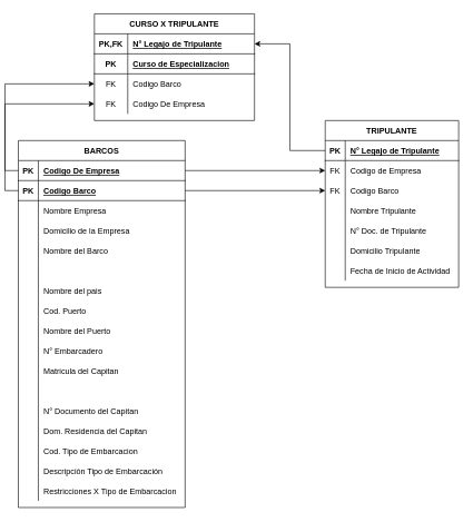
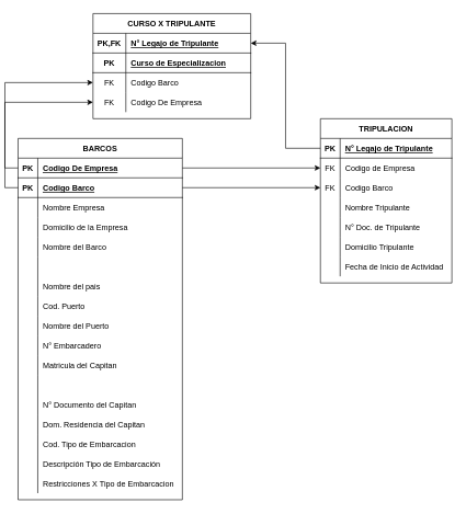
  <mxCell id="0" />
  <mxCell id="1" parent="0" />
  <mxCell id="2" value="BARCOS" style="shape=table;startSize=30;container=1;collapsible=1;childLayout=tableLayout;fixedRows=1;rowLines=0;fontStyle=1;align=center;resizeLast=1;" parent="1" vertex="1"><mxGeometry x="20" y="210" width="250" height="550" as="geometry" /></mxCell>
  <mxCell id="3" value="" style="shape=partialRectangle;collapsible=0;dropTarget=0;pointerEvents=0;fillColor=none;top=0;left=0;bottom=1;right=0;points=[[0,0.5],[1,0.5]];portConstraint=eastwest;" parent="2" vertex="1"><mxGeometry y="30" width="250" height="30" as="geometry" /></mxCell>
  <mxCell id="4" value="PK" style="shape=partialRectangle;connectable=0;fillColor=none;top=0;left=0;bottom=0;right=0;fontStyle=1;overflow=hidden;" parent="3" vertex="1"><mxGeometry width="30" height="30" as="geometry" /></mxCell>
  <mxCell id="5" value="Codigo De Empresa" style="shape=partialRectangle;connectable=0;fillColor=none;top=0;left=0;bottom=0;right=0;align=left;spacingLeft=6;fontStyle=5;overflow=hidden;" parent="3" vertex="1"><mxGeometry x="30" width="220" height="30" as="geometry" /></mxCell>
  <mxCell id="6" value="" style="shape=partialRectangle;collapsible=0;dropTarget=0;pointerEvents=0;fillColor=none;top=0;left=0;bottom=1;right=0;points=[[0,0.5],[1,0.5]];portConstraint=eastwest;" vertex="1" parent="2"><mxGeometry y="60" width="250" height="30" as="geometry" /></mxCell>
  <mxCell id="7" value="PK" style="shape=partialRectangle;connectable=0;fillColor=none;top=0;left=0;bottom=0;right=0;fontStyle=1;overflow=hidden;" vertex="1" parent="6"><mxGeometry width="30" height="30" as="geometry" /></mxCell>
  <mxCell id="8" value="Codigo Barco" style="shape=partialRectangle;connectable=0;fillColor=none;top=0;left=0;bottom=0;right=0;align=left;spacingLeft=6;fontStyle=5;overflow=hidden;" vertex="1" parent="6"><mxGeometry x="30" width="220" height="30" as="geometry" /></mxCell>
  <mxCell id="9" value="" style="shape=partialRectangle;collapsible=0;dropTarget=0;pointerEvents=0;fillColor=none;top=0;left=0;bottom=0;right=0;points=[[0,0.5],[1,0.5]];portConstraint=eastwest;" parent="2" vertex="1"><mxGeometry y="90" width="250" height="30" as="geometry" /></mxCell>
  <mxCell id="10" value="" style="shape=partialRectangle;connectable=0;fillColor=none;top=0;left=0;bottom=0;right=0;editable=1;overflow=hidden;" parent="9" vertex="1"><mxGeometry width="30" height="30" as="geometry" /></mxCell>
  <mxCell id="11" value="Nombre Empresa" style="shape=partialRectangle;connectable=0;fillColor=none;top=0;left=0;bottom=0;right=0;align=left;spacingLeft=6;overflow=hidden;" parent="9" vertex="1"><mxGeometry x="30" width="220" height="30" as="geometry" /></mxCell>
  <mxCell id="12" value="" style="shape=partialRectangle;collapsible=0;dropTarget=0;pointerEvents=0;fillColor=none;top=0;left=0;bottom=0;right=0;points=[[0,0.5],[1,0.5]];portConstraint=eastwest;" parent="2" vertex="1"><mxGeometry y="120" width="250" height="30" as="geometry" /></mxCell>
  <mxCell id="13" value="" style="shape=partialRectangle;connectable=0;fillColor=none;top=0;left=0;bottom=0;right=0;editable=1;overflow=hidden;" parent="12" vertex="1"><mxGeometry width="30" height="30" as="geometry" /></mxCell>
  <mxCell id="14" value="Domicilio de la Empresa" style="shape=partialRectangle;connectable=0;fillColor=none;top=0;left=0;bottom=0;right=0;align=left;spacingLeft=6;overflow=hidden;" parent="12" vertex="1"><mxGeometry x="30" width="220" height="30" as="geometry" /></mxCell>
  <mxCell id="15" value="" style="shape=partialRectangle;collapsible=0;dropTarget=0;pointerEvents=0;fillColor=none;top=0;left=0;bottom=0;right=0;points=[[0,0.5],[1,0.5]];portConstraint=eastwest;" parent="2" vertex="1"><mxGeometry y="150" width="250" height="30" as="geometry" /></mxCell>
  <mxCell id="16" value="" style="shape=partialRectangle;connectable=0;fillColor=none;top=0;left=0;bottom=0;right=0;editable=1;overflow=hidden;" parent="15" vertex="1"><mxGeometry width="30" height="30" as="geometry" /></mxCell>
  <mxCell id="17" value="Nombre del Barco" style="shape=partialRectangle;connectable=0;fillColor=none;top=0;left=0;bottom=0;right=0;align=left;spacingLeft=6;overflow=hidden;" parent="15" vertex="1"><mxGeometry x="30" width="220" height="30" as="geometry" /></mxCell>
  <mxCell id="18" value="" style="shape=partialRectangle;collapsible=0;dropTarget=0;pointerEvents=0;fillColor=none;top=0;left=0;bottom=0;right=0;points=[[0,0.5],[1,0.5]];portConstraint=eastwest;" parent="2" vertex="1"><mxGeometry y="180" width="250" height="30" as="geometry" /></mxCell>
  <mxCell id="19" value="" style="shape=partialRectangle;connectable=0;fillColor=none;top=0;left=0;bottom=0;right=0;editable=1;overflow=hidden;" parent="18" vertex="1"><mxGeometry width="30" height="30" as="geometry" /></mxCell>
  <mxCell id="20" value="" style="shape=partialRectangle;collapsible=0;dropTarget=0;pointerEvents=0;fillColor=none;top=0;left=0;bottom=0;right=0;points=[[0,0.5],[1,0.5]];portConstraint=eastwest;" parent="2" vertex="1"><mxGeometry y="210" width="250" height="30" as="geometry" /></mxCell>
  <mxCell id="21" value="" style="shape=partialRectangle;connectable=0;fillColor=none;top=0;left=0;bottom=0;right=0;editable=1;overflow=hidden;" parent="20" vertex="1"><mxGeometry width="30" height="30" as="geometry" /></mxCell>
  <mxCell id="22" value="Nombre del pais" style="shape=partialRectangle;connectable=0;fillColor=none;top=0;left=0;bottom=0;right=0;align=left;spacingLeft=6;overflow=hidden;" parent="20" vertex="1"><mxGeometry x="30" width="220" height="30" as="geometry" /></mxCell>
  <mxCell id="23" value="" style="shape=partialRectangle;collapsible=0;dropTarget=0;pointerEvents=0;fillColor=none;top=0;left=0;bottom=0;right=0;points=[[0,0.5],[1,0.5]];portConstraint=eastwest;" parent="2" vertex="1"><mxGeometry y="240" width="250" height="30" as="geometry" /></mxCell>
  <mxCell id="24" value="" style="shape=partialRectangle;connectable=0;fillColor=none;top=0;left=0;bottom=0;right=0;editable=1;overflow=hidden;" parent="23" vertex="1"><mxGeometry width="30" height="30" as="geometry" /></mxCell>
  <mxCell id="25" value="Cod. Puerto" style="shape=partialRectangle;connectable=0;fillColor=none;top=0;left=0;bottom=0;right=0;align=left;spacingLeft=6;overflow=hidden;" parent="23" vertex="1"><mxGeometry x="30" width="220" height="30" as="geometry" /></mxCell>
  <mxCell id="26" value="" style="shape=partialRectangle;collapsible=0;dropTarget=0;pointerEvents=0;fillColor=none;top=0;left=0;bottom=0;right=0;points=[[0,0.5],[1,0.5]];portConstraint=eastwest;" parent="2" vertex="1"><mxGeometry y="270" width="250" height="30" as="geometry" /></mxCell>
  <mxCell id="27" value="" style="shape=partialRectangle;connectable=0;fillColor=none;top=0;left=0;bottom=0;right=0;editable=1;overflow=hidden;" parent="26" vertex="1"><mxGeometry width="30" height="30" as="geometry" /></mxCell>
  <mxCell id="28" value="Nombre del Puerto" style="shape=partialRectangle;connectable=0;fillColor=none;top=0;left=0;bottom=0;right=0;align=left;spacingLeft=6;overflow=hidden;" parent="26" vertex="1"><mxGeometry x="30" width="220" height="30" as="geometry" /></mxCell>
  <mxCell id="29" value="" style="shape=partialRectangle;collapsible=0;dropTarget=0;pointerEvents=0;fillColor=none;top=0;left=0;bottom=0;right=0;points=[[0,0.5],[1,0.5]];portConstraint=eastwest;" parent="2" vertex="1"><mxGeometry y="300" width="250" height="30" as="geometry" /></mxCell>
  <mxCell id="30" value="" style="shape=partialRectangle;connectable=0;fillColor=none;top=0;left=0;bottom=0;right=0;editable=1;overflow=hidden;" parent="29" vertex="1"><mxGeometry width="30" height="30" as="geometry" /></mxCell>
  <mxCell id="31" value="N° Embarcadero" style="shape=partialRectangle;connectable=0;fillColor=none;top=0;left=0;bottom=0;right=0;align=left;spacingLeft=6;overflow=hidden;" parent="29" vertex="1"><mxGeometry x="30" width="220" height="30" as="geometry" /></mxCell>
  <mxCell id="32" value="" style="shape=partialRectangle;collapsible=0;dropTarget=0;pointerEvents=0;fillColor=none;top=0;left=0;bottom=0;right=0;points=[[0,0.5],[1,0.5]];portConstraint=eastwest;" parent="2" vertex="1"><mxGeometry y="330" width="250" height="30" as="geometry" /></mxCell>
  <mxCell id="33" value="" style="shape=partialRectangle;connectable=0;fillColor=none;top=0;left=0;bottom=0;right=0;editable=1;overflow=hidden;" parent="32" vertex="1"><mxGeometry width="30" height="30" as="geometry" /></mxCell>
  <mxCell id="34" value="Matricula del Capitan" style="shape=partialRectangle;connectable=0;fillColor=none;top=0;left=0;bottom=0;right=0;align=left;spacingLeft=6;overflow=hidden;" parent="32" vertex="1"><mxGeometry x="30" width="220" height="30" as="geometry" /></mxCell>
  <mxCell id="35" value="" style="shape=partialRectangle;collapsible=0;dropTarget=0;pointerEvents=0;fillColor=none;top=0;left=0;bottom=0;right=0;points=[[0,0.5],[1,0.5]];portConstraint=eastwest;" parent="2" vertex="1"><mxGeometry y="360" width="250" height="30" as="geometry" /></mxCell>
  <mxCell id="36" value="" style="shape=partialRectangle;connectable=0;fillColor=none;top=0;left=0;bottom=0;right=0;editable=1;overflow=hidden;" parent="35" vertex="1"><mxGeometry width="30" height="30" as="geometry" /></mxCell>
  <mxCell id="37" value="" style="shape=partialRectangle;collapsible=0;dropTarget=0;pointerEvents=0;fillColor=none;top=0;left=0;bottom=0;right=0;points=[[0,0.5],[1,0.5]];portConstraint=eastwest;" parent="2" vertex="1"><mxGeometry y="390" width="250" height="30" as="geometry" /></mxCell>
  <mxCell id="38" value="" style="shape=partialRectangle;connectable=0;fillColor=none;top=0;left=0;bottom=0;right=0;editable=1;overflow=hidden;" parent="37" vertex="1"><mxGeometry width="30" height="30" as="geometry" /></mxCell>
  <mxCell id="39" value="N° Documento del Capitan" style="shape=partialRectangle;connectable=0;fillColor=none;top=0;left=0;bottom=0;right=0;align=left;spacingLeft=6;overflow=hidden;" parent="37" vertex="1"><mxGeometry x="30" width="220" height="30" as="geometry" /></mxCell>
  <mxCell id="40" value="" style="shape=partialRectangle;collapsible=0;dropTarget=0;pointerEvents=0;fillColor=none;top=0;left=0;bottom=0;right=0;points=[[0,0.5],[1,0.5]];portConstraint=eastwest;" parent="2" vertex="1"><mxGeometry y="420" width="250" height="30" as="geometry" /></mxCell>
  <mxCell id="41" value="" style="shape=partialRectangle;connectable=0;fillColor=none;top=0;left=0;bottom=0;right=0;editable=1;overflow=hidden;" parent="40" vertex="1"><mxGeometry width="30" height="30" as="geometry" /></mxCell>
  <mxCell id="42" value="Dom. Residencia del Capitan" style="shape=partialRectangle;connectable=0;fillColor=none;top=0;left=0;bottom=0;right=0;align=left;spacingLeft=6;overflow=hidden;" parent="40" vertex="1"><mxGeometry x="30" width="220" height="30" as="geometry" /></mxCell>
  <mxCell id="43" value="" style="shape=partialRectangle;collapsible=0;dropTarget=0;pointerEvents=0;fillColor=none;top=0;left=0;bottom=0;right=0;points=[[0,0.5],[1,0.5]];portConstraint=eastwest;" parent="2" vertex="1"><mxGeometry y="450" width="250" height="30" as="geometry" /></mxCell>
  <mxCell id="44" value="" style="shape=partialRectangle;connectable=0;fillColor=none;top=0;left=0;bottom=0;right=0;editable=1;overflow=hidden;" parent="43" vertex="1"><mxGeometry width="30" height="30" as="geometry" /></mxCell>
  <mxCell id="45" value="Cod. Tipo de Embarcacion" style="shape=partialRectangle;connectable=0;fillColor=none;top=0;left=0;bottom=0;right=0;align=left;spacingLeft=6;overflow=hidden;" parent="43" vertex="1"><mxGeometry x="30" width="220" height="30" as="geometry" /></mxCell>
  <mxCell id="46" value="" style="shape=partialRectangle;collapsible=0;dropTarget=0;pointerEvents=0;fillColor=none;top=0;left=0;bottom=0;right=0;points=[[0,0.5],[1,0.5]];portConstraint=eastwest;" parent="2" vertex="1"><mxGeometry y="480" width="250" height="30" as="geometry" /></mxCell>
  <mxCell id="47" value="" style="shape=partialRectangle;connectable=0;fillColor=none;top=0;left=0;bottom=0;right=0;editable=1;overflow=hidden;" parent="46" vertex="1"><mxGeometry width="30" height="30" as="geometry" /></mxCell>
  <mxCell id="48" value="Descripción Tipo de Embarcación" style="shape=partialRectangle;connectable=0;fillColor=none;top=0;left=0;bottom=0;right=0;align=left;spacingLeft=6;overflow=hidden;" parent="46" vertex="1"><mxGeometry x="30" width="220" height="30" as="geometry" /></mxCell>
  <mxCell id="49" value="" style="shape=partialRectangle;collapsible=0;dropTarget=0;pointerEvents=0;fillColor=none;top=0;left=0;bottom=0;right=0;points=[[0,0.5],[1,0.5]];portConstraint=eastwest;" parent="2" vertex="1"><mxGeometry y="510" width="250" height="30" as="geometry" /></mxCell>
  <mxCell id="50" value="" style="shape=partialRectangle;connectable=0;fillColor=none;top=0;left=0;bottom=0;right=0;editable=1;overflow=hidden;" parent="49" vertex="1"><mxGeometry width="30" height="30" as="geometry" /></mxCell>
  <mxCell id="51" value="Restricciones X Tipo de Embarcacion" style="shape=partialRectangle;connectable=0;fillColor=none;top=0;left=0;bottom=0;right=0;align=left;spacingLeft=6;overflow=hidden;" parent="49" vertex="1"><mxGeometry x="30" width="220" height="30" as="geometry" /></mxCell>
- <mxCell id="52" value="TRIPULANTE" style="shape=table;startSize=30;container=1;collapsible=1;childLayout=tableLayout;fixedRows=1;rowLines=0;fontStyle=1;align=center;resizeLast=1;" parent="1" vertex="1"><mxGeometry x="480" y="180" width="200" height="250" as="geometry" /></mxCell>
+ <mxCell id="52" value="TRIPULACION" style="shape=table;startSize=30;container=1;collapsible=1;childLayout=tableLayout;fixedRows=1;rowLines=0;fontStyle=1;align=center;resizeLast=1;" parent="1" vertex="1"><mxGeometry x="480" y="180" width="200" height="250" as="geometry" /></mxCell>
  <mxCell id="53" value="" style="shape=partialRectangle;collapsible=0;dropTarget=0;pointerEvents=0;fillColor=none;top=0;left=0;bottom=1;right=0;points=[[0,0.5],[1,0.5]];portConstraint=eastwest;" parent="52" vertex="1"><mxGeometry y="30" width="200" height="30" as="geometry" /></mxCell>
  <mxCell id="54" value="PK" style="shape=partialRectangle;connectable=0;fillColor=none;top=0;left=0;bottom=0;right=0;fontStyle=1;overflow=hidden;" parent="53" vertex="1"><mxGeometry width="30" height="30" as="geometry" /></mxCell>
  <mxCell id="55" value="N° Legajo de Tripulante" style="shape=partialRectangle;connectable=0;fillColor=none;top=0;left=0;bottom=0;right=0;align=left;spacingLeft=6;fontStyle=5;overflow=hidden;" parent="53" vertex="1"><mxGeometry x="30" width="170" height="30" as="geometry" /></mxCell>
  <mxCell id="56" value="" style="shape=partialRectangle;collapsible=0;dropTarget=0;pointerEvents=0;fillColor=none;top=0;left=0;bottom=0;right=0;points=[[0,0.5],[1,0.5]];portConstraint=eastwest;" parent="52" vertex="1"><mxGeometry y="60" width="200" height="30" as="geometry" /></mxCell>
  <mxCell id="57" value="FK" style="shape=partialRectangle;connectable=0;fillColor=none;top=0;left=0;bottom=0;right=0;fontStyle=0;overflow=hidden;" parent="56" vertex="1"><mxGeometry width="30" height="30" as="geometry" /></mxCell>
  <mxCell id="58" value="Codigo de Empresa" style="shape=partialRectangle;connectable=0;fillColor=none;top=0;left=0;bottom=0;right=0;align=left;spacingLeft=6;fontStyle=0;overflow=hidden;" parent="56" vertex="1"><mxGeometry x="30" width="170" height="30" as="geometry" /></mxCell>
  <mxCell id="59" value="" style="shape=partialRectangle;collapsible=0;dropTarget=0;pointerEvents=0;fillColor=none;top=0;left=0;bottom=0;right=0;points=[[0,0.5],[1,0.5]];portConstraint=eastwest;" vertex="1" parent="52"><mxGeometry y="90" width="200" height="30" as="geometry" /></mxCell>
  <mxCell id="60" value="FK" style="shape=partialRectangle;connectable=0;fillColor=none;top=0;left=0;bottom=0;right=0;fontStyle=0;overflow=hidden;" vertex="1" parent="59"><mxGeometry width="30" height="30" as="geometry" /></mxCell>
  <mxCell id="61" value="Codigo Barco" style="shape=partialRectangle;connectable=0;fillColor=none;top=0;left=0;bottom=0;right=0;align=left;spacingLeft=6;fontStyle=0;overflow=hidden;" vertex="1" parent="59"><mxGeometry x="30" width="170" height="30" as="geometry" /></mxCell>
  <mxCell id="62" value="" style="shape=partialRectangle;collapsible=0;dropTarget=0;pointerEvents=0;fillColor=none;top=0;left=0;bottom=0;right=0;points=[[0,0.5],[1,0.5]];portConstraint=eastwest;" parent="52" vertex="1"><mxGeometry y="120" width="200" height="30" as="geometry" /></mxCell>
  <mxCell id="63" value="" style="shape=partialRectangle;connectable=0;fillColor=none;top=0;left=0;bottom=0;right=0;editable=1;overflow=hidden;" parent="62" vertex="1"><mxGeometry width="30" height="30" as="geometry" /></mxCell>
  <mxCell id="64" value="Nombre Tripulante" style="shape=partialRectangle;connectable=0;fillColor=none;top=0;left=0;bottom=0;right=0;align=left;spacingLeft=6;overflow=hidden;" parent="62" vertex="1"><mxGeometry x="30" width="170" height="30" as="geometry" /></mxCell>
  <mxCell id="65" value="" style="shape=partialRectangle;collapsible=0;dropTarget=0;pointerEvents=0;fillColor=none;top=0;left=0;bottom=0;right=0;points=[[0,0.5],[1,0.5]];portConstraint=eastwest;" parent="52" vertex="1"><mxGeometry y="150" width="200" height="30" as="geometry" /></mxCell>
  <mxCell id="66" value="" style="shape=partialRectangle;connectable=0;fillColor=none;top=0;left=0;bottom=0;right=0;editable=1;overflow=hidden;" parent="65" vertex="1"><mxGeometry width="30" height="30" as="geometry" /></mxCell>
  <mxCell id="67" value="N° Doc. de Tripulante" style="shape=partialRectangle;connectable=0;fillColor=none;top=0;left=0;bottom=0;right=0;align=left;spacingLeft=6;overflow=hidden;" parent="65" vertex="1"><mxGeometry x="30" width="170" height="30" as="geometry" /></mxCell>
  <mxCell id="68" value="" style="shape=partialRectangle;collapsible=0;dropTarget=0;pointerEvents=0;fillColor=none;top=0;left=0;bottom=0;right=0;points=[[0,0.5],[1,0.5]];portConstraint=eastwest;" parent="52" vertex="1"><mxGeometry y="180" width="200" height="30" as="geometry" /></mxCell>
  <mxCell id="69" value="" style="shape=partialRectangle;connectable=0;fillColor=none;top=0;left=0;bottom=0;right=0;editable=1;overflow=hidden;" parent="68" vertex="1"><mxGeometry width="30" height="30" as="geometry" /></mxCell>
  <mxCell id="70" value="Domicilio Tripulante" style="shape=partialRectangle;connectable=0;fillColor=none;top=0;left=0;bottom=0;right=0;align=left;spacingLeft=6;overflow=hidden;" parent="68" vertex="1"><mxGeometry x="30" width="170" height="30" as="geometry" /></mxCell>
  <mxCell id="71" value="" style="shape=partialRectangle;collapsible=0;dropTarget=0;pointerEvents=0;fillColor=none;top=0;left=0;bottom=0;right=0;points=[[0,0.5],[1,0.5]];portConstraint=eastwest;" parent="52" vertex="1"><mxGeometry y="210" width="200" height="30" as="geometry" /></mxCell>
  <mxCell id="72" value="" style="shape=partialRectangle;connectable=0;fillColor=none;top=0;left=0;bottom=0;right=0;editable=1;overflow=hidden;" parent="71" vertex="1"><mxGeometry width="30" height="30" as="geometry" /></mxCell>
  <mxCell id="73" value="Fecha de Inicio de Actividad" style="shape=partialRectangle;connectable=0;fillColor=none;top=0;left=0;bottom=0;right=0;align=left;spacingLeft=6;overflow=hidden;" parent="71" vertex="1"><mxGeometry x="30" width="170" height="30" as="geometry" /></mxCell>
  <mxCell id="74" value="CURSO X TRIPULANTE" style="shape=table;startSize=30;container=1;collapsible=1;childLayout=tableLayout;fixedRows=1;rowLines=0;fontStyle=1;align=center;resizeLast=1;" parent="1" vertex="1"><mxGeometry x="134" y="20" width="240" height="160" as="geometry" /></mxCell>
  <mxCell id="75" value="" style="shape=partialRectangle;collapsible=0;dropTarget=0;pointerEvents=0;fillColor=none;top=0;left=0;bottom=1;right=0;points=[[0,0.5],[1,0.5]];portConstraint=eastwest;" parent="74" vertex="1"><mxGeometry y="30" width="240" height="30" as="geometry" /></mxCell>
  <mxCell id="76" value="PK,FK" style="shape=partialRectangle;connectable=0;fillColor=none;top=0;left=0;bottom=0;right=0;fontStyle=1;overflow=hidden;" parent="75" vertex="1"><mxGeometry width="50" height="30" as="geometry" /></mxCell>
  <mxCell id="77" value="N° Legajo de Tripulante" style="shape=partialRectangle;connectable=0;fillColor=none;top=0;left=0;bottom=0;right=0;align=left;spacingLeft=6;fontStyle=5;overflow=hidden;" parent="75" vertex="1"><mxGeometry x="50" width="190" height="30" as="geometry" /></mxCell>
  <mxCell id="78" value="" style="shape=partialRectangle;collapsible=0;dropTarget=0;pointerEvents=0;fillColor=none;top=0;left=0;bottom=1;right=0;points=[[0,0.5],[1,0.5]];portConstraint=eastwest;" parent="74" vertex="1"><mxGeometry y="60" width="240" height="30" as="geometry" /></mxCell>
  <mxCell id="79" value="PK" style="shape=partialRectangle;connectable=0;fillColor=none;top=0;left=0;bottom=0;right=0;fontStyle=1;overflow=hidden;" parent="78" vertex="1"><mxGeometry width="50" height="30" as="geometry" /></mxCell>
  <mxCell id="80" value="Curso de Especializacion" style="shape=partialRectangle;connectable=0;fillColor=none;top=0;left=0;bottom=0;right=0;align=left;spacingLeft=6;fontStyle=5;overflow=hidden;" parent="78" vertex="1"><mxGeometry x="50" width="190" height="30" as="geometry" /></mxCell>
  <mxCell id="81" value="" style="shape=partialRectangle;collapsible=0;dropTarget=0;pointerEvents=0;fillColor=none;top=0;left=0;bottom=0;right=0;points=[[0,0.5],[1,0.5]];portConstraint=eastwest;" vertex="1" parent="74"><mxGeometry y="90" width="240" height="30" as="geometry" /></mxCell>
  <mxCell id="82" value="FK" style="shape=partialRectangle;connectable=0;fillColor=none;top=0;left=0;bottom=0;right=0;fontStyle=0;overflow=hidden;" vertex="1" parent="81"><mxGeometry width="50" height="30" as="geometry" /></mxCell>
  <mxCell id="83" value="Codigo Barco" style="shape=partialRectangle;connectable=0;fillColor=none;top=0;left=0;bottom=0;right=0;align=left;spacingLeft=6;fontStyle=0;overflow=hidden;" vertex="1" parent="81"><mxGeometry x="50" width="190" height="30" as="geometry" /></mxCell>
  <mxCell id="84" value="" style="shape=partialRectangle;collapsible=0;dropTarget=0;pointerEvents=0;fillColor=none;top=0;left=0;bottom=0;right=0;points=[[0,0.5],[1,0.5]];portConstraint=eastwest;" vertex="1" parent="74"><mxGeometry y="120" width="240" height="30" as="geometry" /></mxCell>
  <mxCell id="85" value="FK" style="shape=partialRectangle;connectable=0;fillColor=none;top=0;left=0;bottom=0;right=0;fontStyle=0;overflow=hidden;" vertex="1" parent="84"><mxGeometry width="50" height="30" as="geometry" /></mxCell>
  <mxCell id="86" value="Codigo De Empresa" style="shape=partialRectangle;connectable=0;fillColor=none;top=0;left=0;bottom=0;right=0;align=left;spacingLeft=6;fontStyle=0;overflow=hidden;" vertex="1" parent="84"><mxGeometry x="50" width="190" height="30" as="geometry" /></mxCell>
  <mxCell id="87" style="edgeStyle=orthogonalEdgeStyle;rounded=0;orthogonalLoop=1;jettySize=auto;html=1;entryX=0;entryY=0.5;entryDx=0;entryDy=0;" parent="1" source="3" target="56" edge="1"><mxGeometry relative="1" as="geometry" /></mxCell>
  <mxCell id="88" style="edgeStyle=orthogonalEdgeStyle;rounded=0;orthogonalLoop=1;jettySize=auto;html=1;entryX=0;entryY=0.5;entryDx=0;entryDy=0;" edge="1" parent="1" source="6" target="59"><mxGeometry relative="1" as="geometry" /></mxCell>
  <mxCell id="89" style="edgeStyle=orthogonalEdgeStyle;rounded=0;orthogonalLoop=1;jettySize=auto;html=1;exitX=0;exitY=0.5;exitDx=0;exitDy=0;entryX=1;entryY=0.5;entryDx=0;entryDy=0;" edge="1" parent="1" source="53" target="75"><mxGeometry relative="1" as="geometry" /></mxCell>
  <mxCell id="90" style="edgeStyle=orthogonalEdgeStyle;rounded=0;orthogonalLoop=1;jettySize=auto;html=1;exitX=0;exitY=0.5;exitDx=0;exitDy=0;entryX=0;entryY=0.5;entryDx=0;entryDy=0;" edge="1" parent="1" source="3" target="84"><mxGeometry relative="1" as="geometry" /></mxCell>
  <mxCell id="91" style="edgeStyle=orthogonalEdgeStyle;rounded=0;orthogonalLoop=1;jettySize=auto;html=1;exitX=0;exitY=0.5;exitDx=0;exitDy=0;" edge="1" parent="1" source="6" target="81"><mxGeometry relative="1" as="geometry" /></mxCell>
